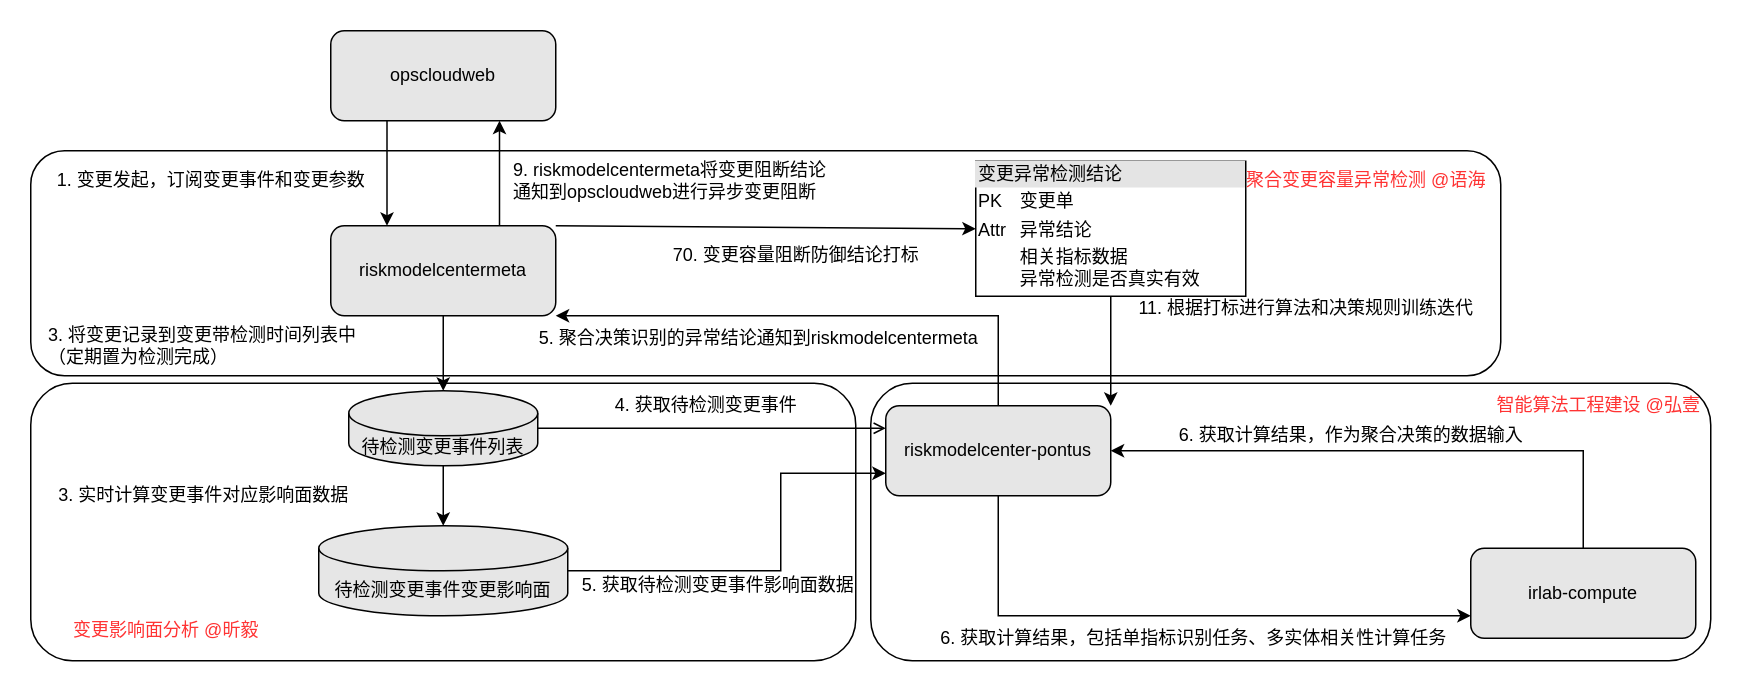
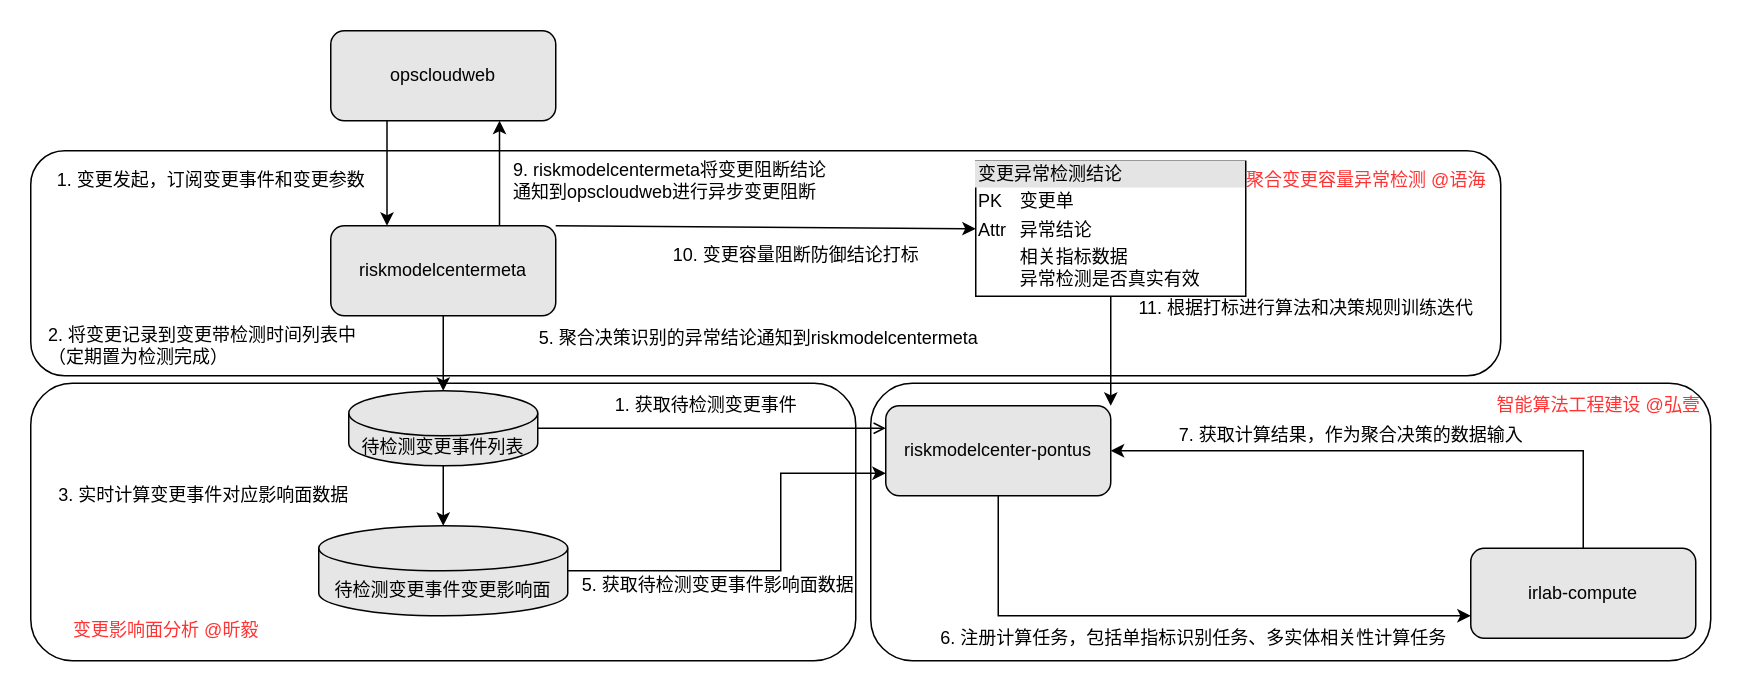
  <mxCell id="0" />
  <mxCell id="1" parent="0" />
  <mxCell id="2" value="" style="rounded=1;whiteSpace=wrap;html=1;" vertex="1" parent="1"><mxGeometry x="580" y="255" width="560" height="185" as="geometry" /></mxCell>
  <mxCell id="3" value="" style="rounded=1;whiteSpace=wrap;html=1;" vertex="1" parent="1"><mxGeometry x="20" y="255" width="550" height="185" as="geometry" /></mxCell>
  <mxCell id="4" value="" style="rounded=1;whiteSpace=wrap;html=1;" vertex="1" parent="1"><mxGeometry x="20" y="100" width="980" height="150" as="geometry" /></mxCell>
- <mxCell id="5" style="edgeStyle=orthogonalEdgeStyle;rounded=0;orthogonalLoop=1;jettySize=auto;html=1;exitX=0.5;exitY=0;exitDx=0;exitDy=0;entryX=1;entryY=1;entryDx=0;entryDy=0;" parent="1" source="7" target="11" edge="1"><mxGeometry relative="1" as="geometry"><Array as="points"><mxPoint x="665" y="210" /></Array></mxGeometry></mxCell>
  <mxCell id="6" style="edgeStyle=orthogonalEdgeStyle;rounded=0;orthogonalLoop=1;jettySize=auto;html=1;exitX=0.5;exitY=1;exitDx=0;exitDy=0;entryX=0;entryY=0.75;entryDx=0;entryDy=0;" parent="1" source="7" target="15" edge="1"><mxGeometry relative="1" as="geometry" /></mxCell>
  <mxCell id="7" value="riskmodelcenter-pontus" style="rounded=1;whiteSpace=wrap;html=1;fillColor=#E6E6E6;" parent="1" vertex="1"><mxGeometry x="590" y="270" width="150" height="60" as="geometry" /></mxCell>
  <mxCell id="8" style="edgeStyle=orthogonalEdgeStyle;rounded=0;orthogonalLoop=1;jettySize=auto;html=1;exitX=0.5;exitY=1;exitDx=0;exitDy=0;" parent="1" source="11" target="19" edge="1"><mxGeometry relative="1" as="geometry" /></mxCell>
  <mxCell id="9" style="edgeStyle=orthogonalEdgeStyle;rounded=0;orthogonalLoop=1;jettySize=auto;html=1;exitX=0.75;exitY=0;exitDx=0;exitDy=0;entryX=0.75;entryY=1;entryDx=0;entryDy=0;" parent="1" source="11" target="13" edge="1"><mxGeometry relative="1" as="geometry" /></mxCell>
  <mxCell id="10" style="rounded=0;orthogonalLoop=1;jettySize=auto;html=1;exitX=1;exitY=0;exitDx=0;exitDy=0;entryX=0;entryY=0.5;entryDx=0;entryDy=0;" parent="1" source="11" target="31" edge="1"><mxGeometry relative="1" as="geometry"><mxPoint x="570" y="90" as="targetPoint" /></mxGeometry></mxCell>
  <mxCell id="11" value="riskmodelcentermeta" style="rounded=1;whiteSpace=wrap;html=1;fillColor=#E6E6E6;" parent="1" vertex="1"><mxGeometry x="220" y="150" width="150" height="60" as="geometry" /></mxCell>
  <mxCell id="12" style="edgeStyle=orthogonalEdgeStyle;rounded=0;orthogonalLoop=1;jettySize=auto;html=1;exitX=0.25;exitY=1;exitDx=0;exitDy=0;entryX=0.25;entryY=0;entryDx=0;entryDy=0;" parent="1" source="13" target="11" edge="1"><mxGeometry relative="1" as="geometry" /></mxCell>
  <mxCell id="13" value="opscloudweb" style="rounded=1;whiteSpace=wrap;html=1;fillColor=#E6E6E6;" parent="1" vertex="1"><mxGeometry x="220" y="20" width="150" height="60" as="geometry" /></mxCell>
  <mxCell id="14" style="edgeStyle=orthogonalEdgeStyle;rounded=0;orthogonalLoop=1;jettySize=auto;html=1;exitX=0.5;exitY=0;exitDx=0;exitDy=0;entryX=1;entryY=0.5;entryDx=0;entryDy=0;" parent="1" source="15" target="7" edge="1"><mxGeometry relative="1" as="geometry" /></mxCell>
  <mxCell id="15" value="irlab-compute" style="rounded=1;whiteSpace=wrap;html=1;fillColor=#E6E6E6;" parent="1" vertex="1"><mxGeometry x="980" y="365" width="150" height="60" as="geometry" /></mxCell>
  <mxCell id="16" value="1. 变更发起，订阅变更事件和变更参数" style="text;html=1;align=center;verticalAlign=middle;resizable=0;points=[];autosize=1;strokeColor=none;" parent="1" vertex="1"><mxGeometry x="30" y="110" width="220" height="20" as="geometry" /></mxCell>
  <mxCell id="17" style="edgeStyle=orthogonalEdgeStyle;rounded=0;orthogonalLoop=1;jettySize=auto;html=1;exitX=1;exitY=0.5;exitDx=0;exitDy=0;exitPerimeter=0;entryX=0;entryY=0.25;entryDx=0;entryDy=0;endArrow=open;" parent="1" source="19" target="7" edge="1"><mxGeometry relative="1" as="geometry" /></mxCell>
  <mxCell id="18" style="edgeStyle=orthogonalEdgeStyle;rounded=0;orthogonalLoop=1;jettySize=auto;html=1;exitX=0.5;exitY=1;exitDx=0;exitDy=0;exitPerimeter=0;entryX=0.5;entryY=0;entryDx=0;entryDy=0;entryPerimeter=0;" parent="1" source="19" target="21" edge="1"><mxGeometry relative="1" as="geometry" /></mxCell>
  <mxCell id="19" value="待检测变更事件列表" style="shape=cylinder3;whiteSpace=wrap;html=1;boundedLbl=1;backgroundOutline=1;size=15;fillColor=#E6E6E6;" parent="1" vertex="1"><mxGeometry x="232" y="260" width="126" height="50" as="geometry" /></mxCell>
  <mxCell id="20" style="edgeStyle=orthogonalEdgeStyle;rounded=0;orthogonalLoop=1;jettySize=auto;html=1;exitX=1;exitY=0.5;exitDx=0;exitDy=0;exitPerimeter=0;entryX=0;entryY=0.75;entryDx=0;entryDy=0;" parent="1" source="21" target="7" edge="1"><mxGeometry relative="1" as="geometry"><Array as="points"><mxPoint x="520" y="380" /><mxPoint x="520" y="315" /></Array></mxGeometry></mxCell>
  <mxCell id="21" value="待检测变更事件变更影响面" style="shape=cylinder3;whiteSpace=wrap;html=1;boundedLbl=1;backgroundOutline=1;size=15;fillColor=#E6E6E6;" parent="1" vertex="1"><mxGeometry x="212" y="350" width="166" height="60" as="geometry" /></mxCell>
- <mxCell id="22" value="3. 将变更记录到变更带检测时间列表中&lt;br&gt;（定期置为检测完成）" style="text;html=1;align=left;verticalAlign=middle;resizable=0;points=[];autosize=1;strokeColor=none;" parent="1" vertex="1"><mxGeometry x="30" y="215" width="220" height="30" as="geometry" /></mxCell>
+ <mxCell id="22" value="2. 将变更记录到变更带检测时间列表中&lt;br&gt;（定期置为检测完成）" style="text;html=1;align=left;verticalAlign=middle;resizable=0;points=[];autosize=1;strokeColor=none;" parent="1" vertex="1"><mxGeometry x="30" y="215" width="220" height="30" as="geometry" /></mxCell>
  <mxCell id="23" value="3. 实时计算变更事件对应影响面数据" style="text;html=1;align=center;verticalAlign=middle;resizable=0;points=[];autosize=1;strokeColor=none;" parent="1" vertex="1"><mxGeometry x="30" y="320" width="210" height="20" as="geometry" /></mxCell>
- <mxCell id="24" value="4. 获取待检测变更事件" style="text;html=1;align=center;verticalAlign=middle;resizable=0;points=[];autosize=1;strokeColor=none;" parent="1" vertex="1"><mxGeometry x="400" y="260" width="140" height="20" as="geometry" /></mxCell>
+ <mxCell id="24" value="1. 获取待检测变更事件" style="text;html=1;align=center;verticalAlign=middle;resizable=0;points=[];autosize=1;strokeColor=none;" parent="1" vertex="1"><mxGeometry x="400" y="260" width="140" height="20" as="geometry" /></mxCell>
  <mxCell id="25" value="5. 获取待检测变更事件影响面数据" style="text;html=1;align=center;verticalAlign=middle;resizable=0;points=[];autosize=1;strokeColor=none;" parent="1" vertex="1"><mxGeometry x="378" y="380" width="200" height="20" as="geometry" /></mxCell>
- <mxCell id="26" value="6. 获取计算结果，包括单指标识别任务、多实体相关性计算任务" style="text;html=1;align=center;verticalAlign=middle;resizable=0;points=[];autosize=1;strokeColor=none;" parent="1" vertex="1"><mxGeometry x="620" y="415" width="350" height="20" as="geometry" /></mxCell>
- <mxCell id="27" value="6. 获取计算结果，作为聚合决策的数据输入" style="text;html=1;align=center;verticalAlign=middle;resizable=0;points=[];autosize=1;strokeColor=none;" parent="1" vertex="1"><mxGeometry x="780" y="280" width="240" height="20" as="geometry" /></mxCell>
+ <mxCell id="26" value="6. 注册计算任务，包括单指标识别任务、多实体相关性计算任务" style="text;html=1;align=center;verticalAlign=middle;resizable=0;points=[];autosize=1;strokeColor=none;" parent="1" vertex="1"><mxGeometry x="620" y="415" width="350" height="20" as="geometry" /></mxCell>
+ <mxCell id="27" value="7. 获取计算结果，作为聚合决策的数据输入" style="text;html=1;align=center;verticalAlign=middle;resizable=0;points=[];autosize=1;strokeColor=none;" parent="1" vertex="1"><mxGeometry x="780" y="280" width="240" height="20" as="geometry" /></mxCell>
  <mxCell id="28" value="5. 聚合决策识别的异常结论通知到riskmodelcentermeta" style="text;html=1;align=center;verticalAlign=middle;resizable=0;points=[];autosize=1;strokeColor=none;" parent="1" vertex="1"><mxGeometry x="350" y="215" width="310" height="20" as="geometry" /></mxCell>
  <mxCell id="29" value="9. riskmodelcentermeta将变更阻断结论&lt;br&gt;通知到opscloudweb进行异步变更阻断" style="text;html=1;align=left;verticalAlign=middle;resizable=0;points=[];autosize=1;strokeColor=none;" parent="1" vertex="1"><mxGeometry x="340" y="105" width="220" height="30" as="geometry" /></mxCell>
  <mxCell id="30" style="edgeStyle=none;rounded=0;orthogonalLoop=1;jettySize=auto;html=1;exitX=0.5;exitY=1;exitDx=0;exitDy=0;entryX=1;entryY=0;entryDx=0;entryDy=0;" parent="1" source="31" target="7" edge="1"><mxGeometry relative="1" as="geometry" /></mxCell>
  <mxCell id="31" value="&lt;div style=&quot;box-sizing: border-box ; width: 100% ; background: #e4e4e4 ; padding: 2px&quot;&gt;变更异常检测结论&lt;/div&gt;&lt;table style=&quot;width: 100% ; font-size: 1em&quot; cellpadding=&quot;2&quot; cellspacing=&quot;0&quot;&gt;&lt;tbody&gt;&lt;tr&gt;&lt;td&gt;PK&lt;/td&gt;&lt;td&gt;变更单&lt;/td&gt;&lt;/tr&gt;&lt;tr&gt;&lt;td&gt;Attr&lt;/td&gt;&lt;td&gt;异常结论&lt;/td&gt;&lt;/tr&gt;&lt;tr&gt;&lt;td&gt;&lt;/td&gt;&lt;td&gt;相关指标数据&lt;br&gt;异常检测是否真实有效&lt;/td&gt;&lt;/tr&gt;&lt;/tbody&gt;&lt;/table&gt;" style="verticalAlign=top;align=left;overflow=fill;html=1;" parent="1" vertex="1"><mxGeometry x="650" y="107" width="180" height="90" as="geometry" /></mxCell>
  <mxCell id="32" value="11. 根据打标进行算法和决策规则训练迭代" style="text;html=1;align=center;verticalAlign=middle;resizable=0;points=[];autosize=1;strokeColor=none;" parent="1" vertex="1"><mxGeometry x="750" y="195" width="240" height="20" as="geometry" /></mxCell>
- <mxCell id="33" value="70. 变更容量阻断防御结论打标" style="text;html=1;align=center;verticalAlign=middle;resizable=0;points=[];autosize=1;strokeColor=none;" parent="1" vertex="1"><mxGeometry x="440" y="160" width="180" height="20" as="geometry" /></mxCell>
+ <mxCell id="33" value="10. 变更容量阻断防御结论打标" style="text;html=1;align=center;verticalAlign=middle;resizable=0;points=[];autosize=1;strokeColor=none;" parent="1" vertex="1"><mxGeometry x="440" y="160" width="180" height="20" as="geometry" /></mxCell>
  <mxCell id="34" value="&lt;font color=&quot;#ff3333&quot;&gt;聚合变更容量异常检测 @语海&lt;/font&gt;" style="text;html=1;align=center;verticalAlign=middle;resizable=0;points=[];autosize=1;strokeColor=none;" vertex="1" parent="1"><mxGeometry x="820" y="110" width="180" height="20" as="geometry" /></mxCell>
  <mxCell id="35" value="&lt;font color=&quot;#ff3333&quot;&gt;变更影响面分析 @昕毅&lt;/font&gt;" style="text;html=1;align=center;verticalAlign=middle;resizable=0;points=[];autosize=1;strokeColor=none;" vertex="1" parent="1"><mxGeometry x="40" y="410" width="140" height="20" as="geometry" /></mxCell>
  <mxCell id="36" value="&lt;font color=&quot;#ff3333&quot;&gt;智能算法工程建设 @弘壹&lt;/font&gt;" style="text;html=1;align=center;verticalAlign=middle;resizable=0;points=[];autosize=1;strokeColor=none;" vertex="1" parent="1"><mxGeometry x="990" y="260" width="150" height="20" as="geometry" /></mxCell>
